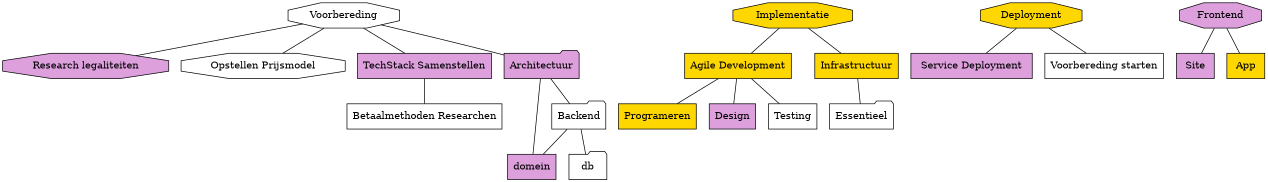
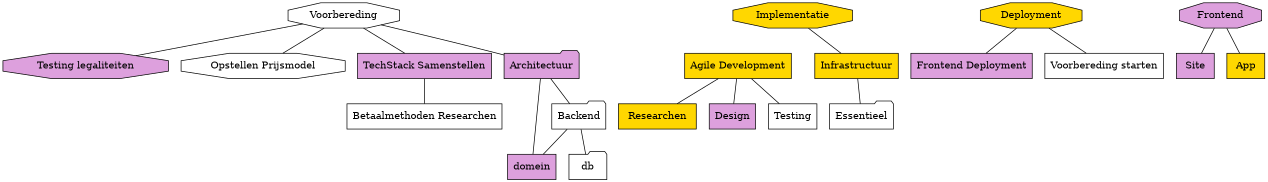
  graph {
    rankdir=TB
    node [fillcolor=white shape=box style=filled]
    Voorbereding [shape=octagon]
-   "Research legaliteiten" [fillcolor=plum shape=octagon]
+   "Research legaliteiten" [fillcolor=plum shape=octagon label="Testing legaliteiten"]
    "Opstellen Prijsmodel" [shape=octagon]
    "TechStack Samenstellen" [fillcolor=plum]
    Architectuur [fillcolor=plum shape=folder]
    Implementatie [fillcolor=gold shape=octagon]
    "Agile Development" [fillcolor=gold]
    Infrastructuur [fillcolor=gold]
    Deployment [fillcolor=gold shape=octagon]
-   "Service Deployment" [fillcolor=plum]
+   "Service Deployment" [fillcolor=plum label="Frontend Deployment"]
    n11 [label="Voorbereding starten"]
    "Betaalmethoden Researchen"
    Backend [shape=folder]
    domein [fillcolor=plum]
-   Programeren [fillcolor=gold]
+   Programeren [fillcolor=gold label=Researchen]
    Design [fillcolor=plum]
    Testing
    Essentieel [shape=folder]
    db [shape=folder]
    Frontend [fillcolor=plum shape=octagon]
    Site [fillcolor=plum]
    App [fillcolor=gold]
    Voorbereding -- "Research legaliteiten"
    Voorbereding -- "Opstellen Prijsmodel"
    Voorbereding -- "TechStack Samenstellen"
    Voorbereding -- Architectuur
    "TechStack Samenstellen" -- "Betaalmethoden Researchen"
    Architectuur -- Backend
    Architectuur -- domein
-   Implementatie -- "Agile Development"
    Implementatie -- Infrastructuur
    "Agile Development" -- Programeren
    "Agile Development" -- Design
    "Agile Development" -- Testing
    Infrastructuur -- Essentieel
    Deployment -- "Service Deployment"
    Deployment -- n11
    Backend -- domein
    Backend -- db
    Frontend -- Site
    Frontend -- App
  }
